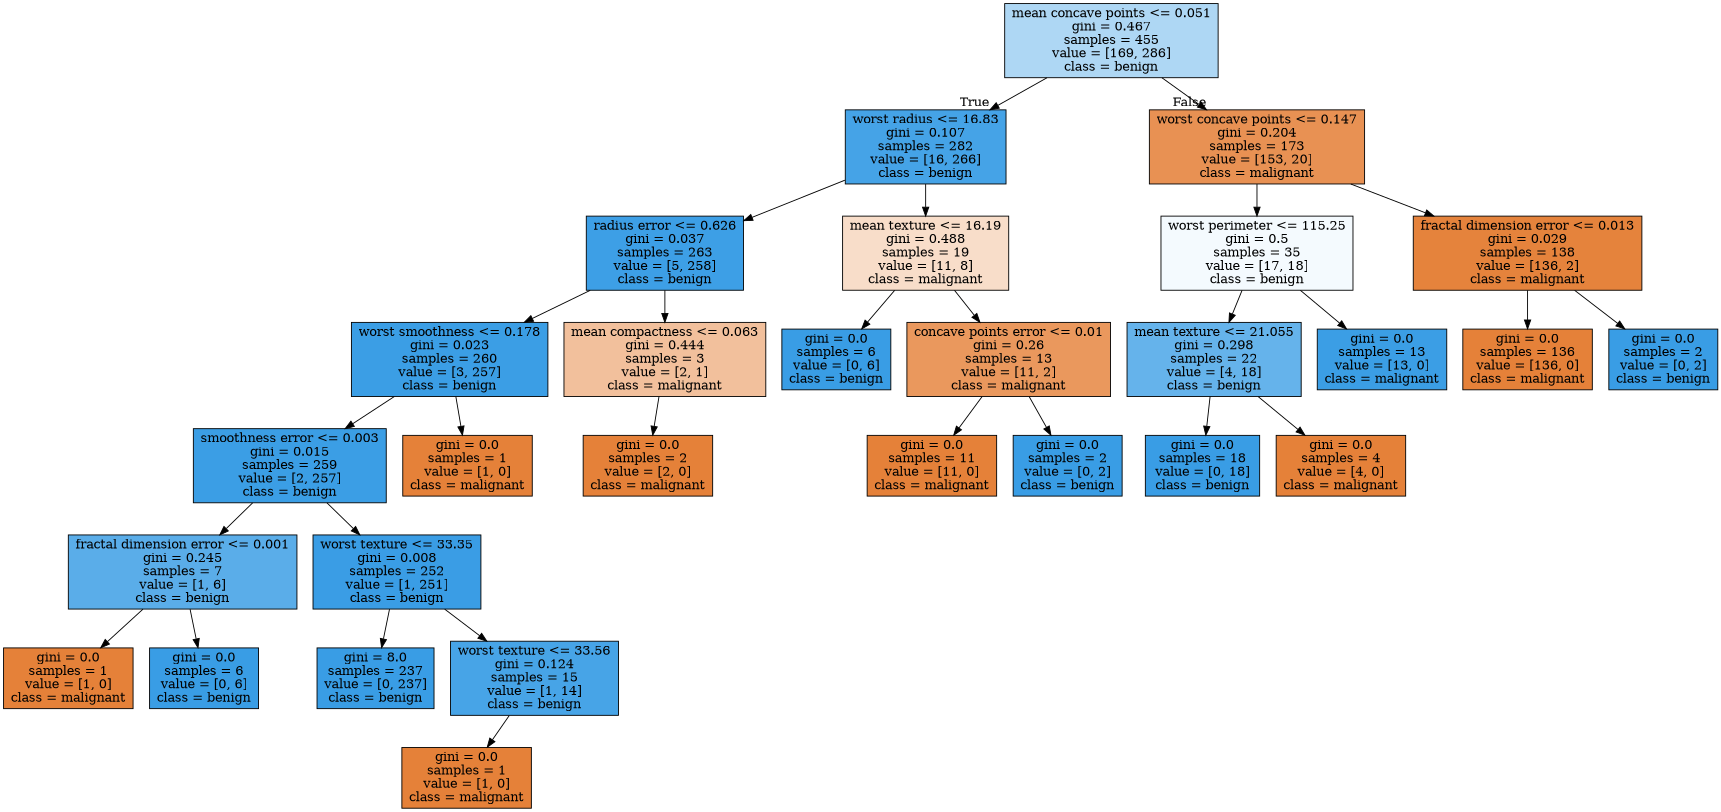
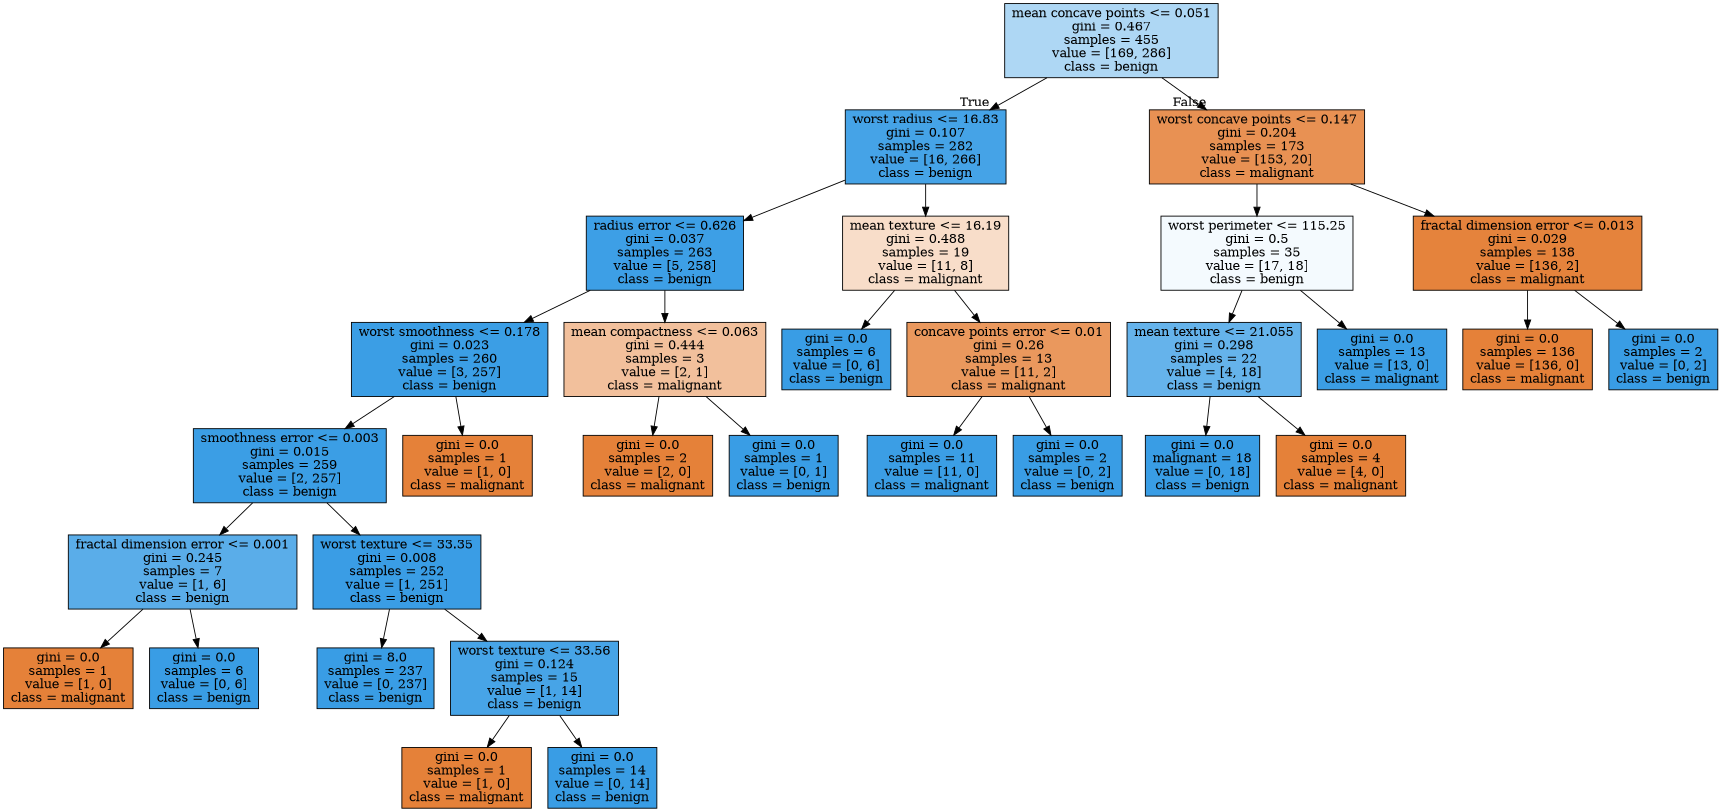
  digraph {
    fontname="DejaVu Serif"
    node [color=black fillcolor="#399de5" fontname="DejaVu Serif" shape=box style=filled]
    edge [fontname="DejaVu Serif"]
    n1 [fillcolor="#aed7f4" label="mean concave points <= 0.051\ngini = 0.467\nsamples = 455\nvalue = [169, 286]\nclass = benign"]
    n2 [fillcolor="#45a3e7" label="worst radius <= 16.83\ngini = 0.107\nsamples = 282\nvalue = [16, 266]\nclass = benign"]
    n3 [fillcolor="#e89153" label="worst concave points <= 0.147\ngini = 0.204\nsamples = 173\nvalue = [153, 20]\nclass = malignant"]
    n4 [fillcolor="#3d9fe6" label="radius error <= 0.626\ngini = 0.037\nsamples = 263\nvalue = [5, 258]\nclass = benign"]
    n5 [fillcolor="#f8ddc9" label="mean texture <= 16.19\ngini = 0.488\nsamples = 19\nvalue = [11, 8]\nclass = malignant"]
    n6 [fillcolor="#f4fafe" label="worst perimeter <= 115.25\ngini = 0.5\nsamples = 35\nvalue = [17, 18]\nclass = benign"]
    n7 [fillcolor="#e5833c" label="fractal dimension error <= 0.013\ngini = 0.029\nsamples = 138\nvalue = [136, 2]\nclass = malignant"]
    n8 [fillcolor="#3b9ee5" label="worst smoothness <= 0.178\ngini = 0.023\nsamples = 260\nvalue = [3, 257]\nclass = benign"]
    n9 [fillcolor="#f2c09c" label="mean compactness <= 0.063\ngini = 0.444\nsamples = 3\nvalue = [2, 1]\nclass = malignant"]
    n10 [label="gini = 0.0\nsamples = 6\nvalue = [0, 6]\nclass = benign"]
    n11 [fillcolor="#ea985d" label="concave points error <= 0.01\ngini = 0.26\nsamples = 13\nvalue = [11, 2]\nclass = malignant"]
    n12 [fillcolor="#3b9ee5" label="smoothness error <= 0.003\ngini = 0.015\nsamples = 259\nvalue = [2, 257]\nclass = benign"]
    n13 [fillcolor="#e58139" label="gini = 0.0\nsamples = 1\nvalue = [1, 0]\nclass = malignant"]
    n14 [fillcolor="#e58139" label="gini = 0.0\nsamples = 2\nvalue = [2, 0]\nclass = malignant"]
+   n15 [label="gini = 0.0\nsamples = 1\nvalue = [0, 1]\nclass = benign"]
    n16 [fillcolor="#5aade9" label="fractal dimension error <= 0.001\ngini = 0.245\nsamples = 7\nvalue = [1, 6]\nclass = benign"]
    n17 [fillcolor="#3a9de5" label="worst texture <= 33.35\ngini = 0.008\nsamples = 252\nvalue = [1, 251]\nclass = benign"]
    n18 [fillcolor="#e58139" label="gini = 0.0\nsamples = 1\nvalue = [1, 0]\nclass = malignant"]
    n19 [label="gini = 0.0\nsamples = 6\nvalue = [0, 6]\nclass = benign"]
    n20 [label="gini = 8.0\nsamples = 237\nvalue = [0, 237]\nclass = benign"]
    n21 [fillcolor="#47a4e7" label="worst texture <= 33.56\ngini = 0.124\nsamples = 15\nvalue = [1, 14]\nclass = benign"]
    n22 [fillcolor="#e58139" label="gini = 0.0\nsamples = 1\nvalue = [1, 0]\nclass = malignant"]
-   n24 [fillcolor="#e58139" label="gini = 0.0\nsamples = 11\nvalue = [11, 0]\nclass = malignant"]
+   n23 [label="gini = 0.0\nsamples = 14\nvalue = [0, 14]\nclass = benign"]
+   n24 [fillcolor="#3b9ee5" label="gini = 0.0\nsamples = 11\nvalue = [11, 0]\nclass = malignant"]
    n25 [label="gini = 0.0\nsamples = 2\nvalue = [0, 2]\nclass = benign"]
    n26 [fillcolor="#65b3eb" label="mean texture <= 21.055\ngini = 0.298\nsamples = 22\nvalue = [4, 18]\nclass = benign"]
    n27 [fillcolor="#3b9ee5" label="gini = 0.0\nsamples = 13\nvalue = [13, 0]\nclass = malignant"]
    n28 [fillcolor="#e58139" label="gini = 0.0\nsamples = 136\nvalue = [136, 0]\nclass = malignant"]
    n29 [label="gini = 0.0\nsamples = 2\nvalue = [0, 2]\nclass = benign"]
-   n30 [label="gini = 0.0\nsamples = 18\nvalue = [0, 18]\nclass = benign"]
+   n30 [label="gini = 0.0\nmalignant = 18\nvalue = [0, 18]\nclass = benign"]
    n31 [fillcolor="#e58139" label="gini = 0.0\nsamples = 4\nvalue = [4, 0]\nclass = malignant"]
    n1 -> n2 [headlabel=True labelangle=45 labeldistance=2.5]
    n1 -> n3 [headlabel=False labelangle=-45 labeldistance=2.5]
    n2 -> n4
    n2 -> n5
    n3 -> n6
    n3 -> n7
    n4 -> n8
    n4 -> n9
    n5 -> n10
    n5 -> n11
    n6 -> n26
    n6 -> n27
    n7 -> n28
    n7 -> n29
    n8 -> n12
    n8 -> n13
    n9 -> n14
+   n9 -> n15
    n11 -> n24
    n11 -> n25
    n12 -> n16
    n12 -> n17
    n16 -> n18
    n16 -> n19
    n17 -> n20
    n17 -> n21
    n21 -> n22
+   n21 -> n23
    n26 -> n30
    n26 -> n31
  }
